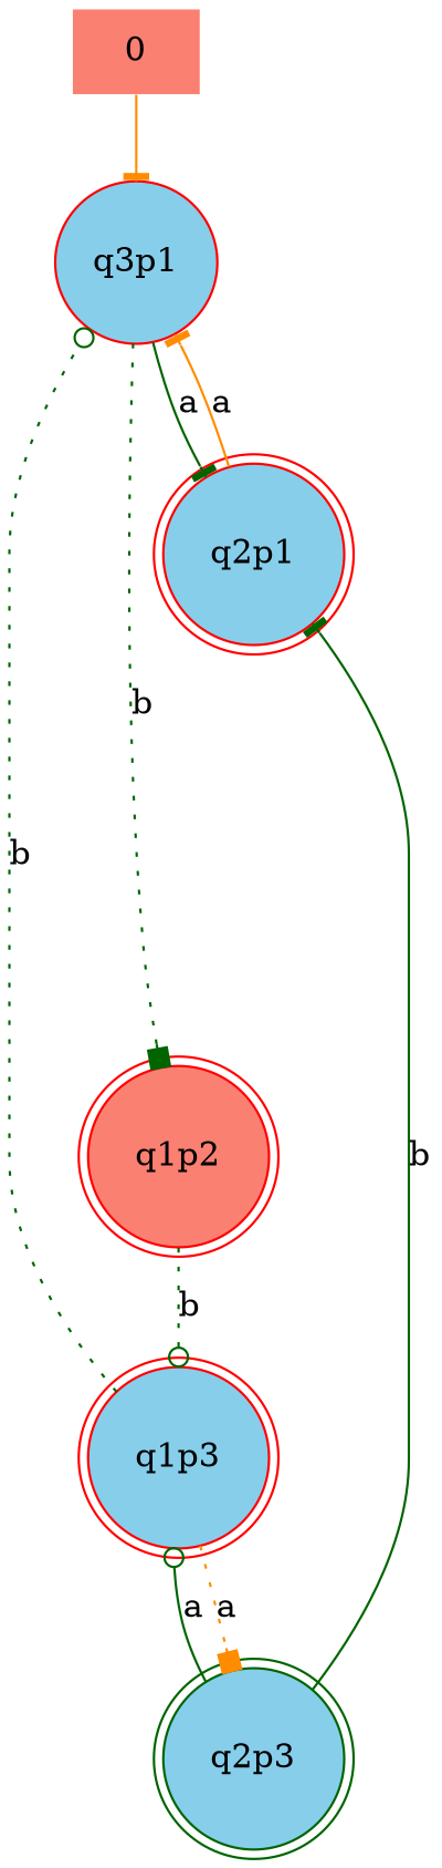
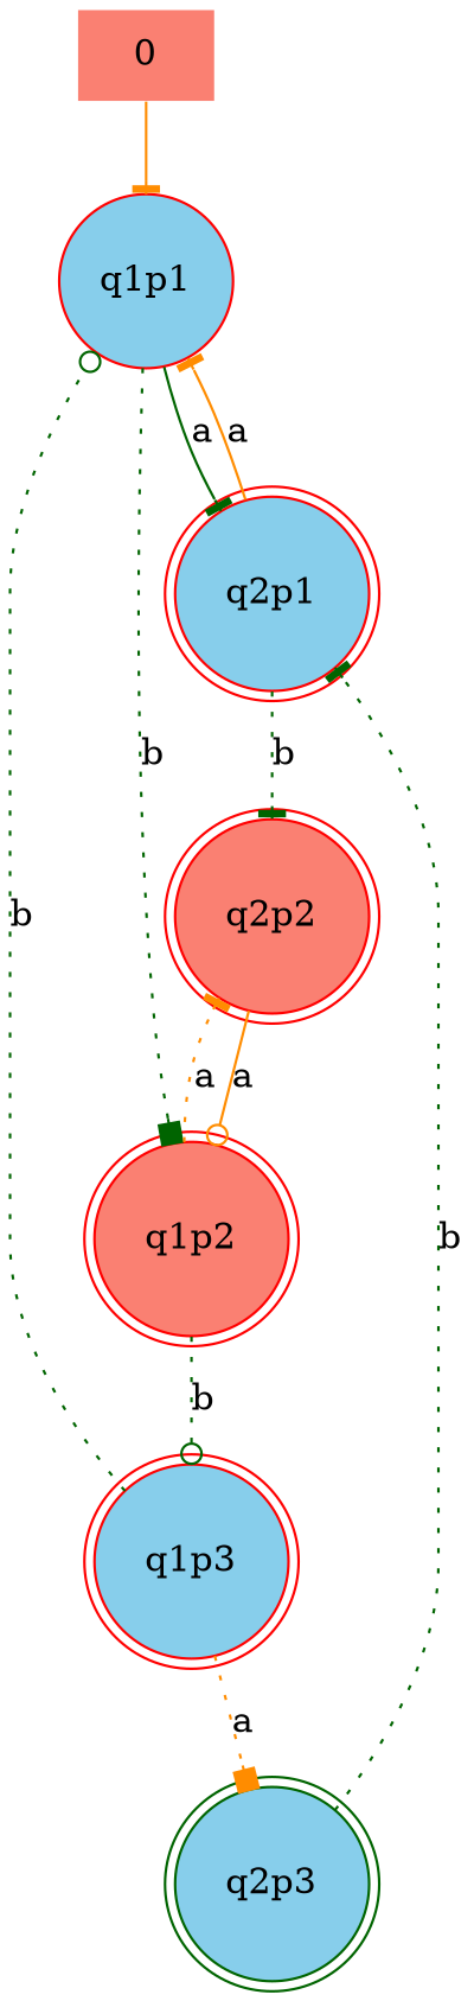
  digraph {
    rankdir=TB
    node [color=red fillcolor=skyblue shape=doublecircle style=filled]
    edge [arrowhead=tee color=darkgreen style=solid]
-   q1p1 [shape=circle label=q3p1]
+   q1p1 [shape=circle]
    q2p1
    q1p2 [fillcolor=salmon]
+   q2p2 [fillcolor=salmon]
    q1p3
    q2p3 [color=darkgreen]
    0 [fillcolor=salmon shape=none]
    q1p1 -> q2p1 [label=a]
    q1p1 -> q1p2 [arrowhead=box label=b style=dotted]
    q2p1 -> q1p1 [color=darkorange label=a]
+   q2p1 -> q2p2 [label=b style=dotted]
+   q1p2 -> q2p2 [color=darkorange label=a style=dotted]
    q1p2 -> q1p3 [arrowhead=odot label=b style=dotted]
+   q2p2 -> q1p2 [arrowhead=odot color=darkorange label=a]
    q1p3 -> q1p1 [arrowhead=odot label=b style=dotted]
    q1p3 -> q2p3 [arrowhead=box color=darkorange label=a style=dotted]
-   q2p3 -> q2p1 [label=b]
-   q2p3 -> q1p3 [arrowhead=odot label=a]
+   q2p3 -> q2p1 [label=b style=dotted]
    0 -> q1p1 [color=darkorange]
  }
